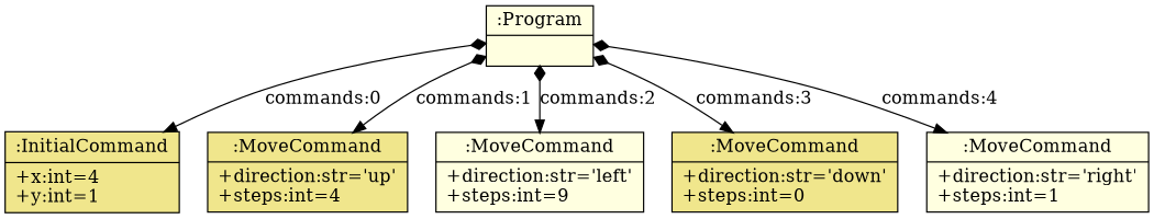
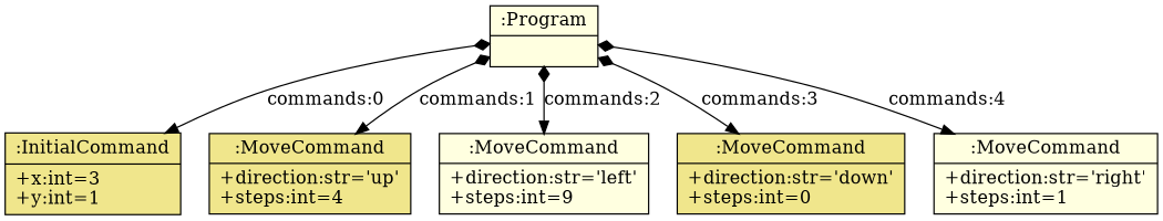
  digraph {
    fontname="Bitstream Vera Sans"
    fontsize=8
    nodesep=0.3
    node [fillcolor=lightyellow shape=record style=filled]
    edge [arrowtail=diamond dir=both]
    n1 [label="{:Program|}"]
-   n2 [fillcolor=khaki label="{:InitialCommand|+x:int=4\l+y:int=1\l}"]
+   n2 [fillcolor=khaki label="{:InitialCommand|+x:int=3\l+y:int=1\l}"]
    n3 [fillcolor=khaki label="{:MoveCommand|+direction:str='up'\l+steps:int=4\l}"]
    n4 [label="{:MoveCommand|+direction:str='left'\l+steps:int=9\l}"]
    n5 [fillcolor=khaki label="{:MoveCommand|+direction:str='down'\l+steps:int=0\l}"]
    n6 [label="{:MoveCommand|+direction:str='right'\l+steps:int=1\l}"]
    n1 -> n2 [label="commands:0"]
    n1 -> n3 [label="commands:1"]
    n1 -> n4 [label="commands:2"]
    n1 -> n5 [label="commands:3"]
    n1 -> n6 [label="commands:4"]
  }
